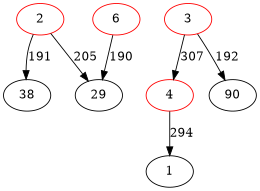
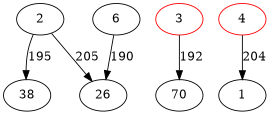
  digraph {
    node [color=black]
    38
-   2 [color=red]
-   29
+   2
+   29 [label=26]
    3 [color=red]
    4 [color=red]
-   70 [label=90]
+   70
    1
-   6 [color=red]
-   2 -> 38 [label=191]
+   6
+   2 -> 38 [label=195]
    2 -> 29 [label=205]
-   3 -> 4 [label=307]
    3 -> 70 [label=192]
-   4 -> 1 [label=294]
+   4 -> 1 [label=204]
    6 -> 29 [label=190]
  }
